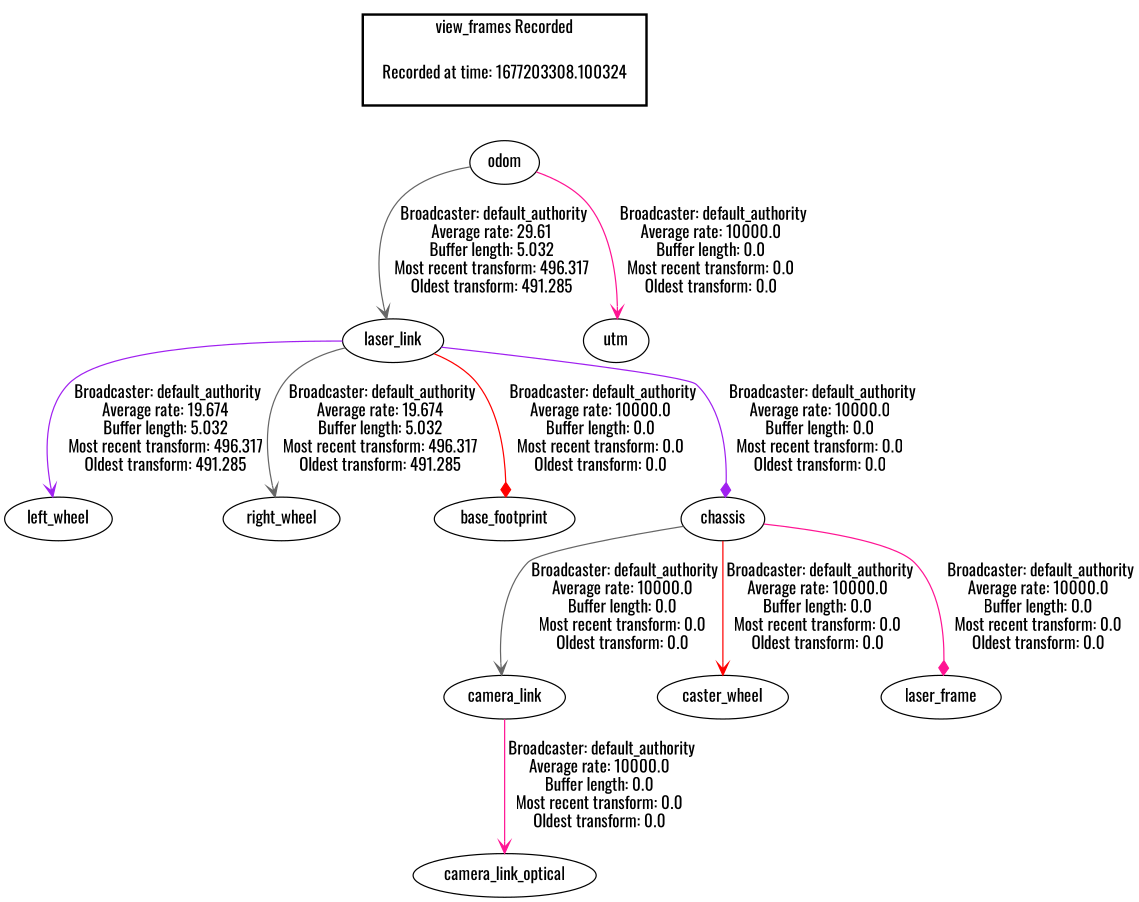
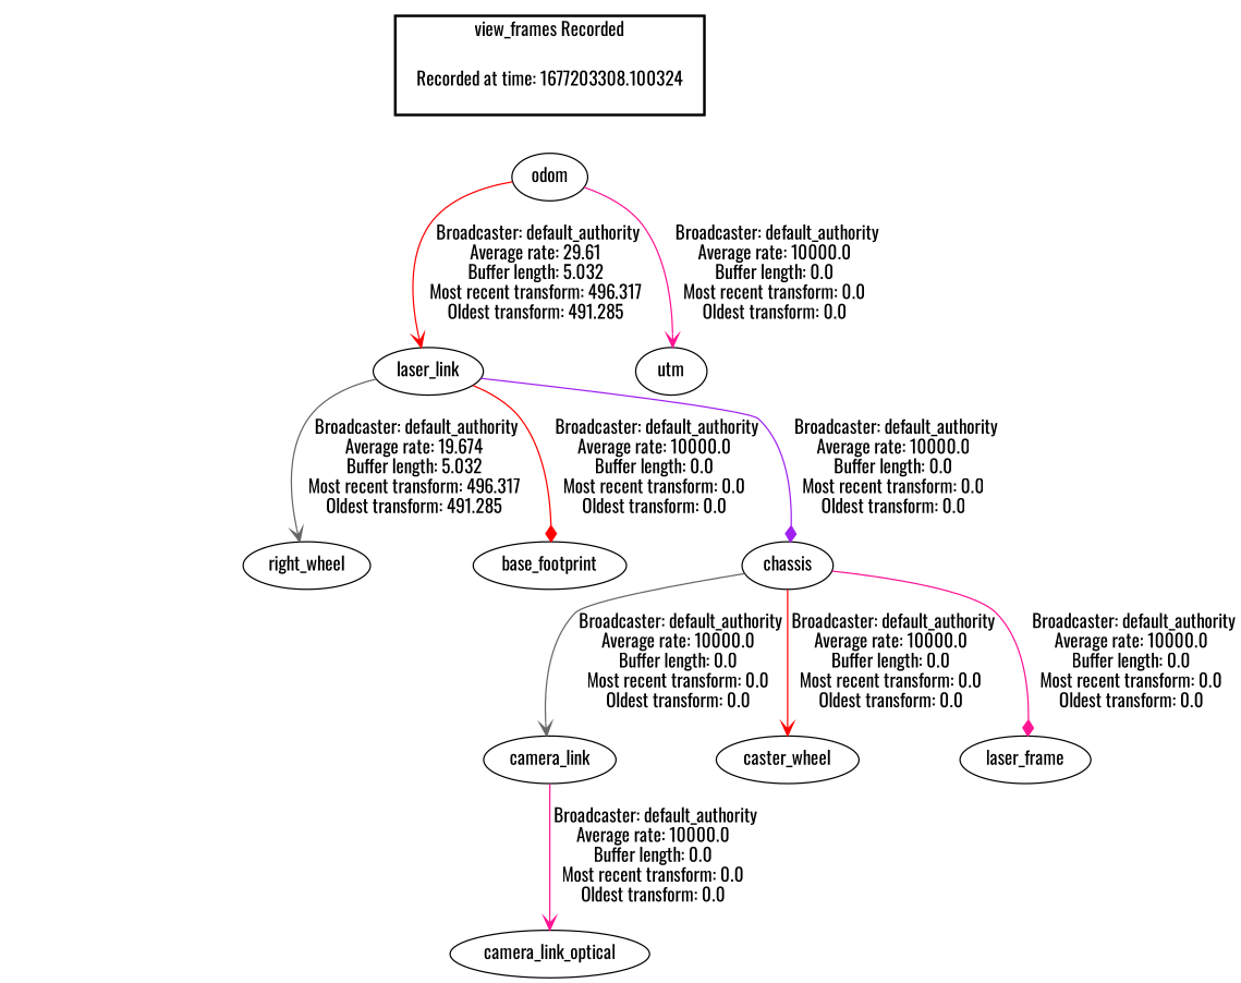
  digraph {
    fontname=Oswald
    node [fontname=Oswald]
    edge [fontname=Oswald arrowhead=vee color=gray40]
    "Recorded at time: 1677203308.100324" [shape=plaintext]
    odom
    n3 [label=laser_link]
-   left_wheel
    right_wheel
    base_footprint
    chassis
    camera_link
    caster_wheel
    laser_frame
    utm
    camera_link_optical
    subgraph cluster_1 {
      color=black
      label="view_frames Recorded"
      style=bold
      "Recorded at time: 1677203308.100324"
    }
    "Recorded at time: 1677203308.100324" -> odom [style=invis arrowhead="" color=""]
-   odom -> n3 [label=" Broadcaster: default_authority\nAverage rate: 29.61\nBuffer length: 5.032\nMost recent transform: 496.317\nOldest transform: 491.285\n"]
+   odom -> n3 [color=red label=" Broadcaster: default_authority\nAverage rate: 29.61\nBuffer length: 5.032\nMost recent transform: 496.317\nOldest transform: 491.285\n"]
    odom -> utm [color=deeppink label=" Broadcaster: default_authority\nAverage rate: 10000.0\nBuffer length: 0.0\nMost recent transform: 0.0\nOldest transform: 0.0\n"]
-   n3 -> left_wheel [color=purple label=" Broadcaster: default_authority\nAverage rate: 19.674\nBuffer length: 5.032\nMost recent transform: 496.317\nOldest transform: 491.285\n"]
    n3 -> right_wheel [label=" Broadcaster: default_authority\nAverage rate: 19.674\nBuffer length: 5.032\nMost recent transform: 496.317\nOldest transform: 491.285\n"]
    n3 -> base_footprint [arrowhead=diamond color=red label=" Broadcaster: default_authority\nAverage rate: 10000.0\nBuffer length: 0.0\nMost recent transform: 0.0\nOldest transform: 0.0\n"]
    n3 -> chassis [arrowhead=diamond color=purple label=" Broadcaster: default_authority\nAverage rate: 10000.0\nBuffer length: 0.0\nMost recent transform: 0.0\nOldest transform: 0.0\n"]
    chassis -> camera_link [label=" Broadcaster: default_authority\nAverage rate: 10000.0\nBuffer length: 0.0\nMost recent transform: 0.0\nOldest transform: 0.0\n"]
    chassis -> caster_wheel [color=red label=" Broadcaster: default_authority\nAverage rate: 10000.0\nBuffer length: 0.0\nMost recent transform: 0.0\nOldest transform: 0.0\n"]
    chassis -> laser_frame [arrowhead=diamond color=deeppink label=" Broadcaster: default_authority\nAverage rate: 10000.0\nBuffer length: 0.0\nMost recent transform: 0.0\nOldest transform: 0.0\n"]
    camera_link -> camera_link_optical [color=deeppink label=" Broadcaster: default_authority\nAverage rate: 10000.0\nBuffer length: 0.0\nMost recent transform: 0.0\nOldest transform: 0.0\n"]
  }
